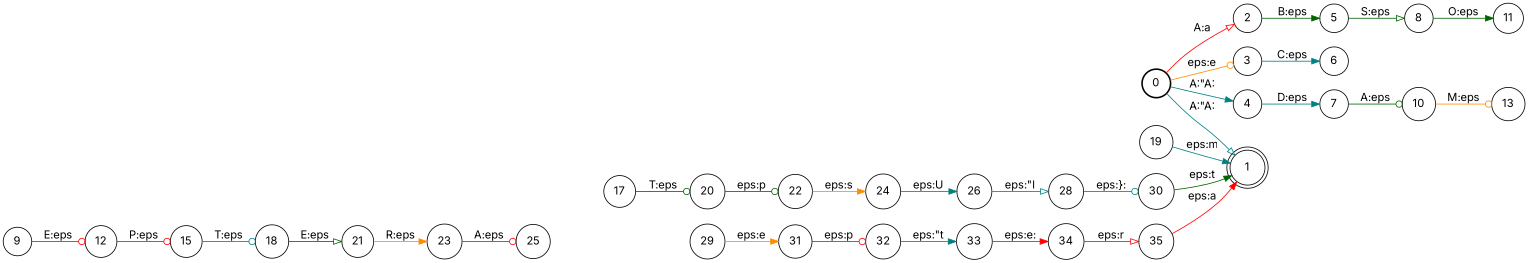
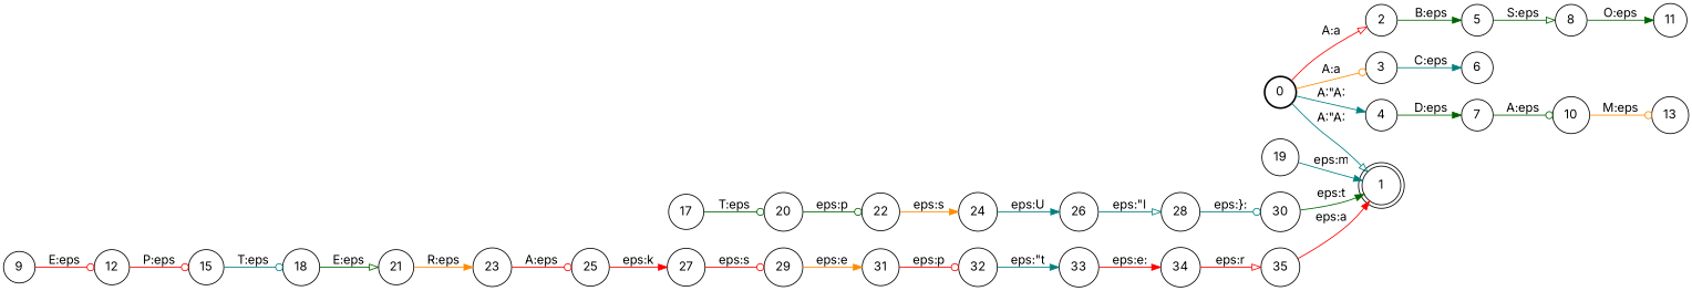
  digraph {
    fontname=Inter
    nodesep=0.25
    rankdir=LR
    ranksep=0.4
    node [fontname=Inter fontsize=14 shape=circle style=solid]
    edge [arrowhead=normal color=red fontname=Inter fontsize=14]
    n1 [label=0 style=bold]
    n2 [label=1 shape=doublecircle]
    n3 [label=2]
    n4 [label=3]
    n5 [label=4]
    n6 [label=5]
    n7 [label=6]
    n8 [label=7]
    n9 [label=8]
    n10 [label=10]
    n11 [label=11]
    n12 [label=9]
    n13 [label=12]
    n14 [label=13]
    n15 [label=15]
    n16 [label=18]
    n17 [label=17]
    n18 [label=20]
    n19 [label=21]
    n20 [label=19]
    n21 [label=22]
    n22 [label=23]
    n23 [label=24]
    n24 [label=25]
    n25 [label=26]
+   n26 [label=27]
    n27 [label=28]
    n28 [label=29]
    n29 [label=30]
    n30 [label=31]
    n31 [label=32]
    n32 [label=33]
    n33 [label=34]
    n34 [label=35]
    n1 -> n2 [arrowhead=onormal color=teal label="A:\"A:"]
    n1 -> n3 [arrowhead=onormal label="A:a"]
-   n1 -> n4 [arrowhead=odot color=darkorange label="eps:e"]
+   n1 -> n4 [arrowhead=odot color=darkorange label="A:a"]
    n1 -> n5 [color=teal label="A:\"A:"]
    n3 -> n6 [color=darkgreen label="B:eps"]
    n4 -> n7 [color=teal label="C:eps"]
-   n5 -> n8 [color=teal label="D:eps"]
+   n5 -> n8 [color=darkgreen label="D:eps"]
    n6 -> n9 [arrowhead=onormal color=darkgreen label="S:eps"]
    n8 -> n10 [arrowhead=odot color=darkgreen label="A:eps"]
    n9 -> n11 [color=darkgreen label="O:eps"]
    n10 -> n14 [arrowhead=odot color=darkorange label="M:eps"]
    n12 -> n13 [arrowhead=odot label="E:eps"]
    n13 -> n15 [arrowhead=odot label="P:eps"]
    n15 -> n16 [arrowhead=odot color=teal label="T:eps"]
    n16 -> n19 [arrowhead=onormal color=darkgreen label="E:eps"]
    n17 -> n18 [arrowhead=odot color=darkgreen label="T:eps"]
    n18 -> n21 [arrowhead=odot color=darkgreen label="eps:p"]
    n19 -> n22 [color=darkorange label="R:eps"]
    n20 -> n2 [color=teal label="eps:m"]
    n21 -> n23 [color=darkorange label="eps:s"]
    n22 -> n24 [arrowhead=odot label="A:eps"]
    n23 -> n25 [color=teal label="eps:U"]
+   n24 -> n26 [label="eps:k"]
    n25 -> n27 [arrowhead=onormal color=teal label="eps:\"l"]
+   n26 -> n28 [arrowhead=odot label="eps:s"]
    n27 -> n29 [arrowhead=odot color=teal label="eps:}:"]
    n28 -> n30 [color=darkorange label="eps:e"]
    n29 -> n2 [color=darkgreen label="eps:t"]
    n30 -> n31 [arrowhead=odot label="eps:p"]
    n31 -> n32 [color=teal label="eps:\"t"]
    n32 -> n33 [label="eps:e:"]
    n33 -> n34 [arrowhead=onormal label="eps:r"]
    n34 -> n2 [label="eps:a"]
  }
